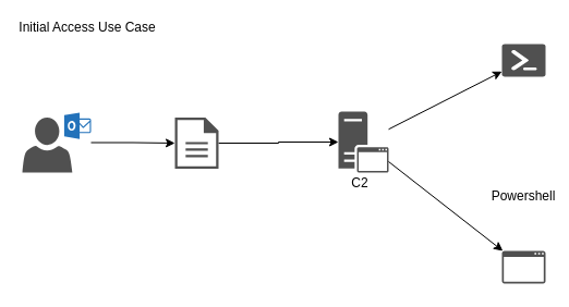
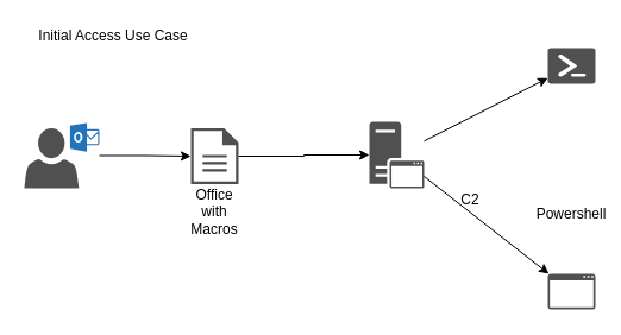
  <mxCell id="0" />
  <mxCell id="1" parent="0" />
  <mxCell id="2" value="" style="edgeStyle=orthogonalEdgeStyle;rounded=0;orthogonalLoop=1;jettySize=auto;html=1;" edge="1" parent="1" source="3" target="8"><mxGeometry relative="1" as="geometry" /></mxCell>
  <mxCell id="3" value="" style="pointerEvents=1;shadow=0;dashed=0;html=1;strokeColor=none;fillColor=#505050;labelPosition=center;verticalLabelPosition=bottom;verticalAlign=top;outlineConnect=0;align=center;shape=mxgraph.office.concepts.document;" vertex="1" parent="1"><mxGeometry x="160" y="107.5" width="40" height="47" as="geometry" /></mxCell>
  <mxCell id="4" value="" style="edgeStyle=orthogonalEdgeStyle;rounded=0;orthogonalLoop=1;jettySize=auto;html=1;" edge="1" parent="1" source="5" target="3"><mxGeometry relative="1" as="geometry" /></mxCell>
  <mxCell id="5" value="" style="pointerEvents=1;shadow=0;dashed=0;html=1;strokeColor=none;fillColor=#505050;labelPosition=center;verticalLabelPosition=bottom;verticalAlign=top;outlineConnect=0;align=center;shape=mxgraph.office.users.outlook_user;" vertex="1" parent="1"><mxGeometry x="20" y="103" width="63" height="55" as="geometry" /></mxCell>
  <mxCell id="6" value="" style="pointerEvents=1;shadow=0;dashed=0;html=1;strokeColor=none;fillColor=#505050;labelPosition=center;verticalLabelPosition=bottom;verticalAlign=top;outlineConnect=0;align=center;shape=mxgraph.office.concepts.powershell;" vertex="1" parent="1"><mxGeometry x="460" y="40" width="40" height="30" as="geometry" /></mxCell>
  <mxCell id="7" value="" style="pointerEvents=1;shadow=0;dashed=0;html=1;strokeColor=none;fillColor=#505050;labelPosition=center;verticalLabelPosition=bottom;verticalAlign=top;outlineConnect=0;align=center;shape=mxgraph.office.concepts.application_generic;" vertex="1" parent="1"><mxGeometry x="460" y="230" width="40" height="30" as="geometry" /></mxCell>
  <mxCell id="8" value="" style="pointerEvents=1;shadow=0;dashed=0;html=1;strokeColor=none;fillColor=#505050;labelPosition=center;verticalLabelPosition=bottom;verticalAlign=top;outlineConnect=0;align=center;shape=mxgraph.office.servers.application_server;" vertex="1" parent="1"><mxGeometry x="310" y="102" width="46" height="56" as="geometry" /></mxCell>
- <mxCell id="10" value="C2" style="text;html=1;strokeColor=none;fillColor=none;align=center;verticalAlign=middle;whiteSpace=wrap;rounded=0;" vertex="1" parent="1"><mxGeometry x="310" y="158" width="40" height="20" as="geometry" /></mxCell>
+ <mxCell id="9" value="Office with Macros" style="text;html=1;strokeColor=none;fillColor=none;align=center;verticalAlign=middle;whiteSpace=wrap;rounded=0;" vertex="1" parent="1"><mxGeometry x="160" y="168" width="40" height="20" as="geometry" /></mxCell>
+ <mxCell id="10" value="C2" style="text;html=1;strokeColor=none;fillColor=none;align=center;verticalAlign=middle;whiteSpace=wrap;rounded=0;" vertex="1" parent="1"><mxGeometry x="375" y="158" width="40" height="20" as="geometry" /></mxCell>
  <mxCell id="11" value="" style="endArrow=classic;html=1;" edge="1" parent="1" source="8" target="6"><mxGeometry width="50" height="50" relative="1" as="geometry"><mxPoint x="380" y="200" as="sourcePoint" /><mxPoint x="430" y="150" as="targetPoint" /></mxGeometry></mxCell>
  <mxCell id="12" value="" style="endArrow=classic;html=1;" edge="1" parent="1" source="8" target="7"><mxGeometry width="50" height="50" relative="1" as="geometry"><mxPoint x="380" y="200" as="sourcePoint" /><mxPoint x="430" y="150" as="targetPoint" /></mxGeometry></mxCell>
- <mxCell id="13" value="Initial Access Use Case" style="text;html=1;strokeColor=none;fillColor=none;align=center;verticalAlign=middle;whiteSpace=wrap;rounded=0;" vertex="1" parent="1"><mxGeometry x="5" y="15" width="150" height="20" as="geometry" /></mxCell>
+ <mxCell id="13" value="Initial Access Use Case" style="text;html=1;strokeColor=none;fillColor=none;align=center;verticalAlign=middle;whiteSpace=wrap;rounded=0;" vertex="1" parent="1"><mxGeometry x="20" y="20" width="150" height="20" as="geometry" /></mxCell>
  <mxCell id="14" value="Powershell" style="text;html=1;strokeColor=none;fillColor=none;align=center;verticalAlign=middle;whiteSpace=wrap;rounded=0;" vertex="1" parent="1"><mxGeometry x="460" y="170" width="40" height="20" as="geometry" /></mxCell>
